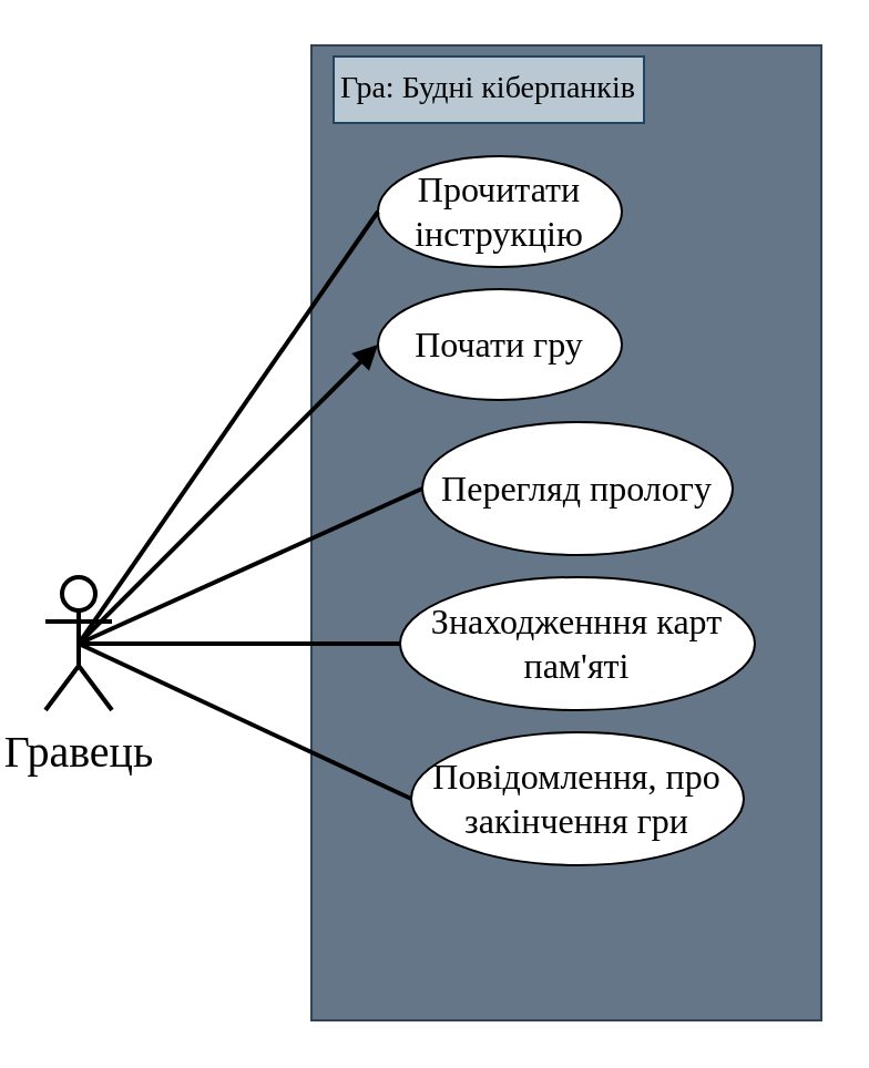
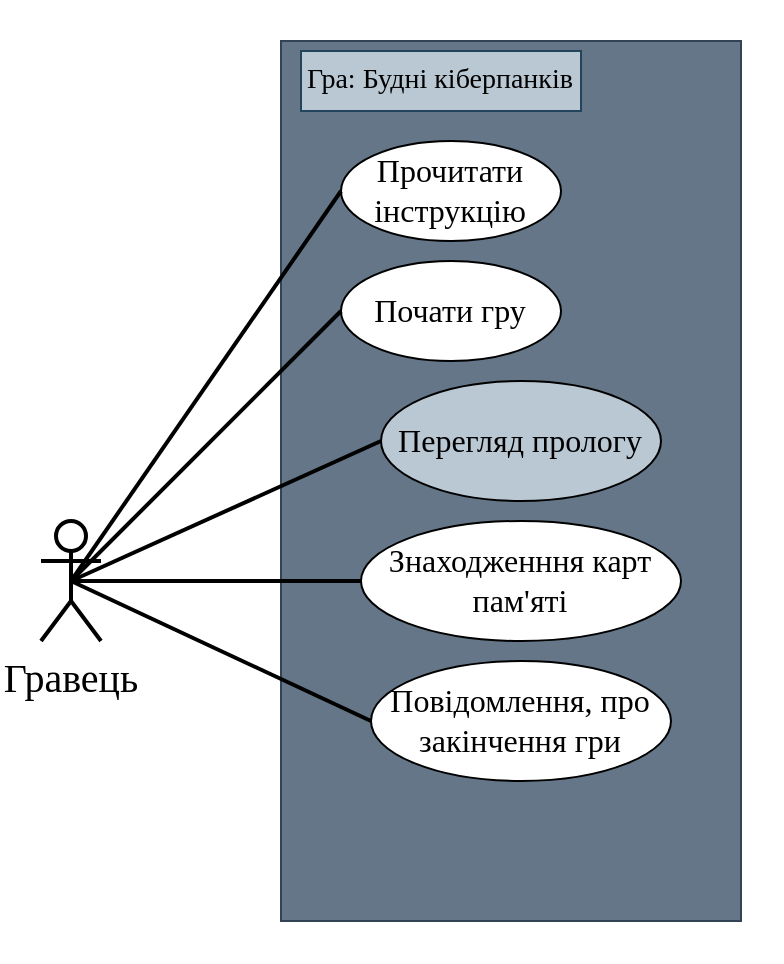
  <mxCell id="0" />
  <mxCell id="1" parent="0" />
  <mxCell id="2" value="&lt;font face=&quot;Times New Roman&quot; style=&quot;font-size: 20px;&quot;&gt;Гравець&lt;/font&gt;" style="shape=umlActor;verticalLabelPosition=bottom;verticalAlign=top;html=1;outlineConnect=0;strokeWidth=2;" vertex="1" parent="1"><mxGeometry x="20" y="260" width="30" height="60" as="geometry" /></mxCell>
  <mxCell id="3" value="" style="rounded=0;whiteSpace=wrap;html=1;fillColor=#647687;fontColor=#ffffff;strokeColor=#314354;" vertex="1" parent="1"><mxGeometry x="140" y="20" width="230" height="440" as="geometry" /></mxCell>
  <mxCell id="4" value="&lt;font style=&quot;font-size: 16px;&quot; face=&quot;Times New Roman&quot;&gt;Повідомлення, про закінчення гри&lt;/font&gt;" style="ellipse;whiteSpace=wrap;html=1;" vertex="1" parent="1"><mxGeometry x="185" y="330" width="150" height="60" as="geometry" /></mxCell>
- <mxCell id="5" value="&lt;font style=&quot;font-size: 16px;&quot; face=&quot;Times New Roman&quot;&gt;Перегляд прологу&lt;/font&gt;" style="ellipse;whiteSpace=wrap;html=1;" vertex="1" parent="1"><mxGeometry x="190" y="190" width="140" height="60" as="geometry" /></mxCell>
+ <mxCell id="5" value="&lt;font style=&quot;font-size: 16px;&quot; face=&quot;Times New Roman&quot;&gt;Перегляд прологу&lt;/font&gt;" style="ellipse;whiteSpace=wrap;html=1;fillColor=#bac8d3;" vertex="1" parent="1"><mxGeometry x="190" y="190" width="140" height="60" as="geometry" /></mxCell>
  <mxCell id="6" value="" style="endArrow=none;html=1;rounded=0;entryX=0;entryY=0.5;entryDx=0;entryDy=0;exitX=0.5;exitY=0.5;exitDx=0;exitDy=0;exitPerimeter=0;strokeWidth=2;" edge="1" source="2" target="4" parent="1"><mxGeometry width="50" height="50" relative="1" as="geometry"><mxPoint x="35" y="260" as="sourcePoint" /><mxPoint x="180" y="460" as="targetPoint" /></mxGeometry></mxCell>
  <mxCell id="7" value="&lt;font style=&quot;font-size: 16px;&quot; face=&quot;Times New Roman&quot;&gt;Прочитати інструкцію&lt;/font&gt;" style="ellipse;whiteSpace=wrap;html=1;" vertex="1" parent="1"><mxGeometry x="170" y="70" width="110" height="50" as="geometry" /></mxCell>
  <mxCell id="8" value="" style="endArrow=none;html=1;rounded=0;entryX=0;entryY=0.5;entryDx=0;entryDy=0;exitX=0.5;exitY=0.5;exitDx=0;exitDy=0;exitPerimeter=0;strokeWidth=2;" edge="1" source="2" target="7" parent="1"><mxGeometry width="50" height="50" relative="1" as="geometry"><mxPoint x="35" y="260" as="sourcePoint" /><mxPoint x="220" y="410" as="targetPoint" /></mxGeometry></mxCell>
  <mxCell id="9" value="&lt;font style=&quot;font-size: 16px;&quot; face=&quot;Times New Roman&quot;&gt;Почати гру&lt;/font&gt;" style="ellipse;whiteSpace=wrap;html=1;" vertex="1" parent="1"><mxGeometry x="170" y="130" width="110" height="50" as="geometry" /></mxCell>
- <mxCell id="10" value="" style="endArrow=block;html=1;rounded=0;entryX=0;entryY=0.5;entryDx=0;entryDy=0;exitX=0.5;exitY=0.5;exitDx=0;exitDy=0;exitPerimeter=0;strokeWidth=2;" edge="1" source="2" target="9" parent="1"><mxGeometry width="50" height="50" relative="1" as="geometry"><mxPoint x="35" y="260" as="sourcePoint" /><mxPoint x="170" y="105" as="targetPoint" /></mxGeometry></mxCell>
+ <mxCell id="10" value="" style="endArrow=none;html=1;rounded=0;entryX=0;entryY=0.5;entryDx=0;entryDy=0;exitX=0.5;exitY=0.5;exitDx=0;exitDy=0;exitPerimeter=0;strokeWidth=2;" edge="1" source="2" target="9" parent="1"><mxGeometry width="50" height="50" relative="1" as="geometry"><mxPoint x="35" y="260" as="sourcePoint" /><mxPoint x="170" y="105" as="targetPoint" /></mxGeometry></mxCell>
  <mxCell id="11" value="" style="endArrow=none;html=1;rounded=0;entryX=0;entryY=0.5;entryDx=0;entryDy=0;exitX=0.5;exitY=0.5;exitDx=0;exitDy=0;exitPerimeter=0;strokeWidth=2;" edge="1" source="2" target="5" parent="1"><mxGeometry width="50" height="50" relative="1" as="geometry"><mxPoint x="45" y="400" as="sourcePoint" /><mxPoint x="180" y="105" as="targetPoint" /></mxGeometry></mxCell>
  <mxCell id="12" value="&lt;font style=&quot;font-size: 16px;&quot; face=&quot;Times New Roman&quot;&gt;Знаходженння карт пам'яті&lt;/font&gt;" style="ellipse;whiteSpace=wrap;html=1;" vertex="1" parent="1"><mxGeometry x="180" y="260" width="160" height="60" as="geometry" /></mxCell>
  <mxCell id="13" value="" style="endArrow=none;html=1;rounded=0;entryX=0;entryY=0.5;entryDx=0;entryDy=0;exitX=0.5;exitY=0.5;exitDx=0;exitDy=0;exitPerimeter=0;strokeWidth=2;" edge="1" source="2" target="12" parent="1"><mxGeometry width="50" height="50" relative="1" as="geometry"><mxPoint x="45" y="400" as="sourcePoint" /><mxPoint x="200" y="230" as="targetPoint" /></mxGeometry></mxCell>
  <mxCell id="14" value="&lt;font style=&quot;font-size: 14px;&quot; face=&quot;Times New Roman&quot;&gt;Гра: Будні кіберпанків&lt;/font&gt;" style="rounded=0;whiteSpace=wrap;html=1;fillColor=#bac8d3;strokeColor=#23445d;" vertex="1" parent="1"><mxGeometry x="150" y="25" width="140" height="30" as="geometry" /></mxCell>
